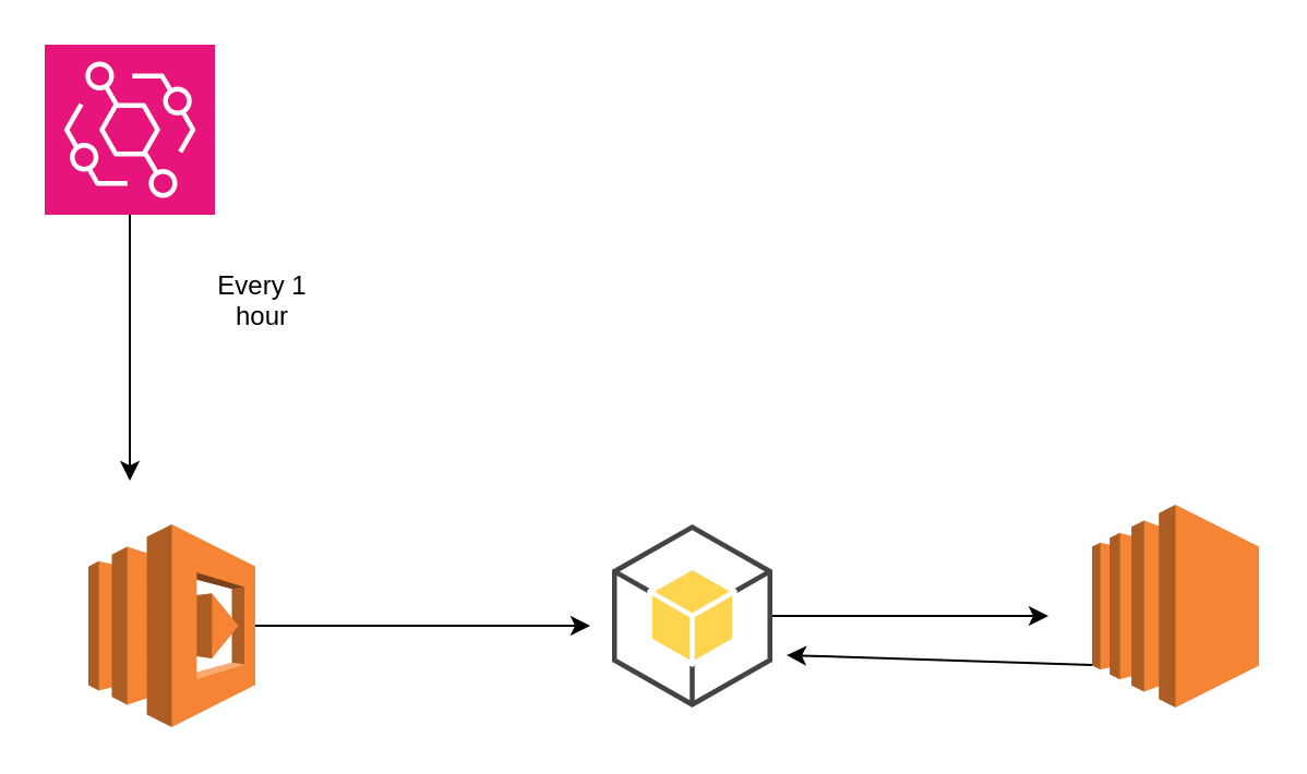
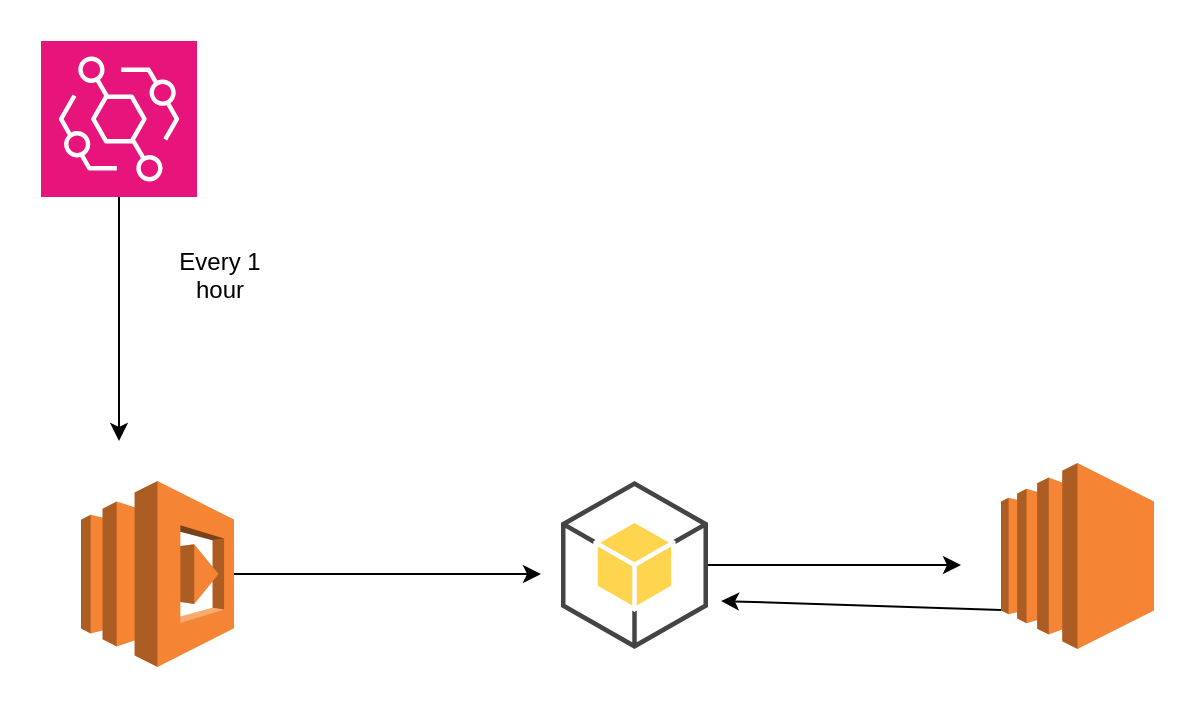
  <mxCell id="0" />
  <mxCell id="1" parent="0" />
  <mxCell id="2" style="edgeStyle=orthogonalEdgeStyle;rounded=0;orthogonalLoop=1;jettySize=auto;html=1;" parent="1" source="3" edge="1"><mxGeometry relative="1" as="geometry"><mxPoint x="270" y="286.5" as="targetPoint" /></mxGeometry></mxCell>
  <mxCell id="3" value="" style="outlineConnect=0;dashed=0;verticalLabelPosition=bottom;verticalAlign=top;align=center;html=1;shape=mxgraph.aws3.lambda;fillColor=#F58534;gradientColor=none;" parent="1" vertex="1"><mxGeometry x="40" y="240" width="76.5" height="93" as="geometry" /></mxCell>
  <mxCell id="4" style="edgeStyle=orthogonalEdgeStyle;rounded=0;orthogonalLoop=1;jettySize=auto;html=1;" parent="1" source="5" edge="1"><mxGeometry relative="1" as="geometry"><mxPoint x="480" y="282" as="targetPoint" /></mxGeometry></mxCell>
  <mxCell id="5" value="" style="outlineConnect=0;dashed=0;verticalLabelPosition=bottom;verticalAlign=top;align=center;html=1;shape=mxgraph.aws3.android;fillColor=#FFD44F;gradientColor=none;" parent="1" vertex="1"><mxGeometry x="280" y="240" width="73.5" height="84" as="geometry" /></mxCell>
  <mxCell id="6" value="" style="outlineConnect=0;dashed=0;verticalLabelPosition=bottom;verticalAlign=top;align=center;html=1;shape=mxgraph.aws3.ec2;fillColor=#F58534;gradientColor=none;" parent="1" vertex="1"><mxGeometry x="500" y="231" width="76.5" height="93" as="geometry" /></mxCell>
  <mxCell id="7" style="edgeStyle=orthogonalEdgeStyle;rounded=0;orthogonalLoop=1;jettySize=auto;html=1;" parent="1" source="8" edge="1"><mxGeometry relative="1" as="geometry"><mxPoint x="59" y="220" as="targetPoint" /></mxGeometry></mxCell>
  <mxCell id="8" value="" style="sketch=0;points=[[0,0,0],[0.25,0,0],[0.5,0,0],[0.75,0,0],[1,0,0],[0,1,0],[0.25,1,0],[0.5,1,0],[0.75,1,0],[1,1,0],[0,0.25,0],[0,0.5,0],[0,0.75,0],[1,0.25,0],[1,0.5,0],[1,0.75,0]];outlineConnect=0;fontColor=#232F3E;fillColor=#E7157B;strokeColor=#ffffff;dashed=0;verticalLabelPosition=bottom;verticalAlign=top;align=center;html=1;fontSize=12;fontStyle=0;aspect=fixed;shape=mxgraph.aws4.resourceIcon;resIcon=mxgraph.aws4.eventbridge;" parent="1" vertex="1"><mxGeometry x="20" y="20" width="78" height="78" as="geometry" /></mxCell>
- <mxCell id="9" value="Every 1 hour&lt;div&gt;&lt;br&gt;&lt;/div&gt;" style="text;html=1;align=center;verticalAlign=middle;whiteSpace=wrap;rounded=0;" parent="1" vertex="1"><mxGeometry x="90" y="130" width="60" height="30" as="geometry" /></mxCell>
+ <mxCell id="9" value="Every 1 hour&lt;div&gt;&lt;br&gt;&lt;/div&gt;" style="text;html=1;align=center;verticalAlign=middle;whiteSpace=wrap;rounded=0;" parent="1" vertex="1"><mxGeometry x="80" y="130" width="60" height="30" as="geometry" /></mxCell>
  <mxCell id="10" value="" style="endArrow=classic;html=1;rounded=0;exitX=0;exitY=0.79;exitDx=0;exitDy=0;exitPerimeter=0;" parent="1" source="6" edge="1"><mxGeometry width="50" height="50" relative="1" as="geometry"><mxPoint x="340" y="150" as="sourcePoint" /><mxPoint x="360" y="300" as="targetPoint" /></mxGeometry></mxCell>
